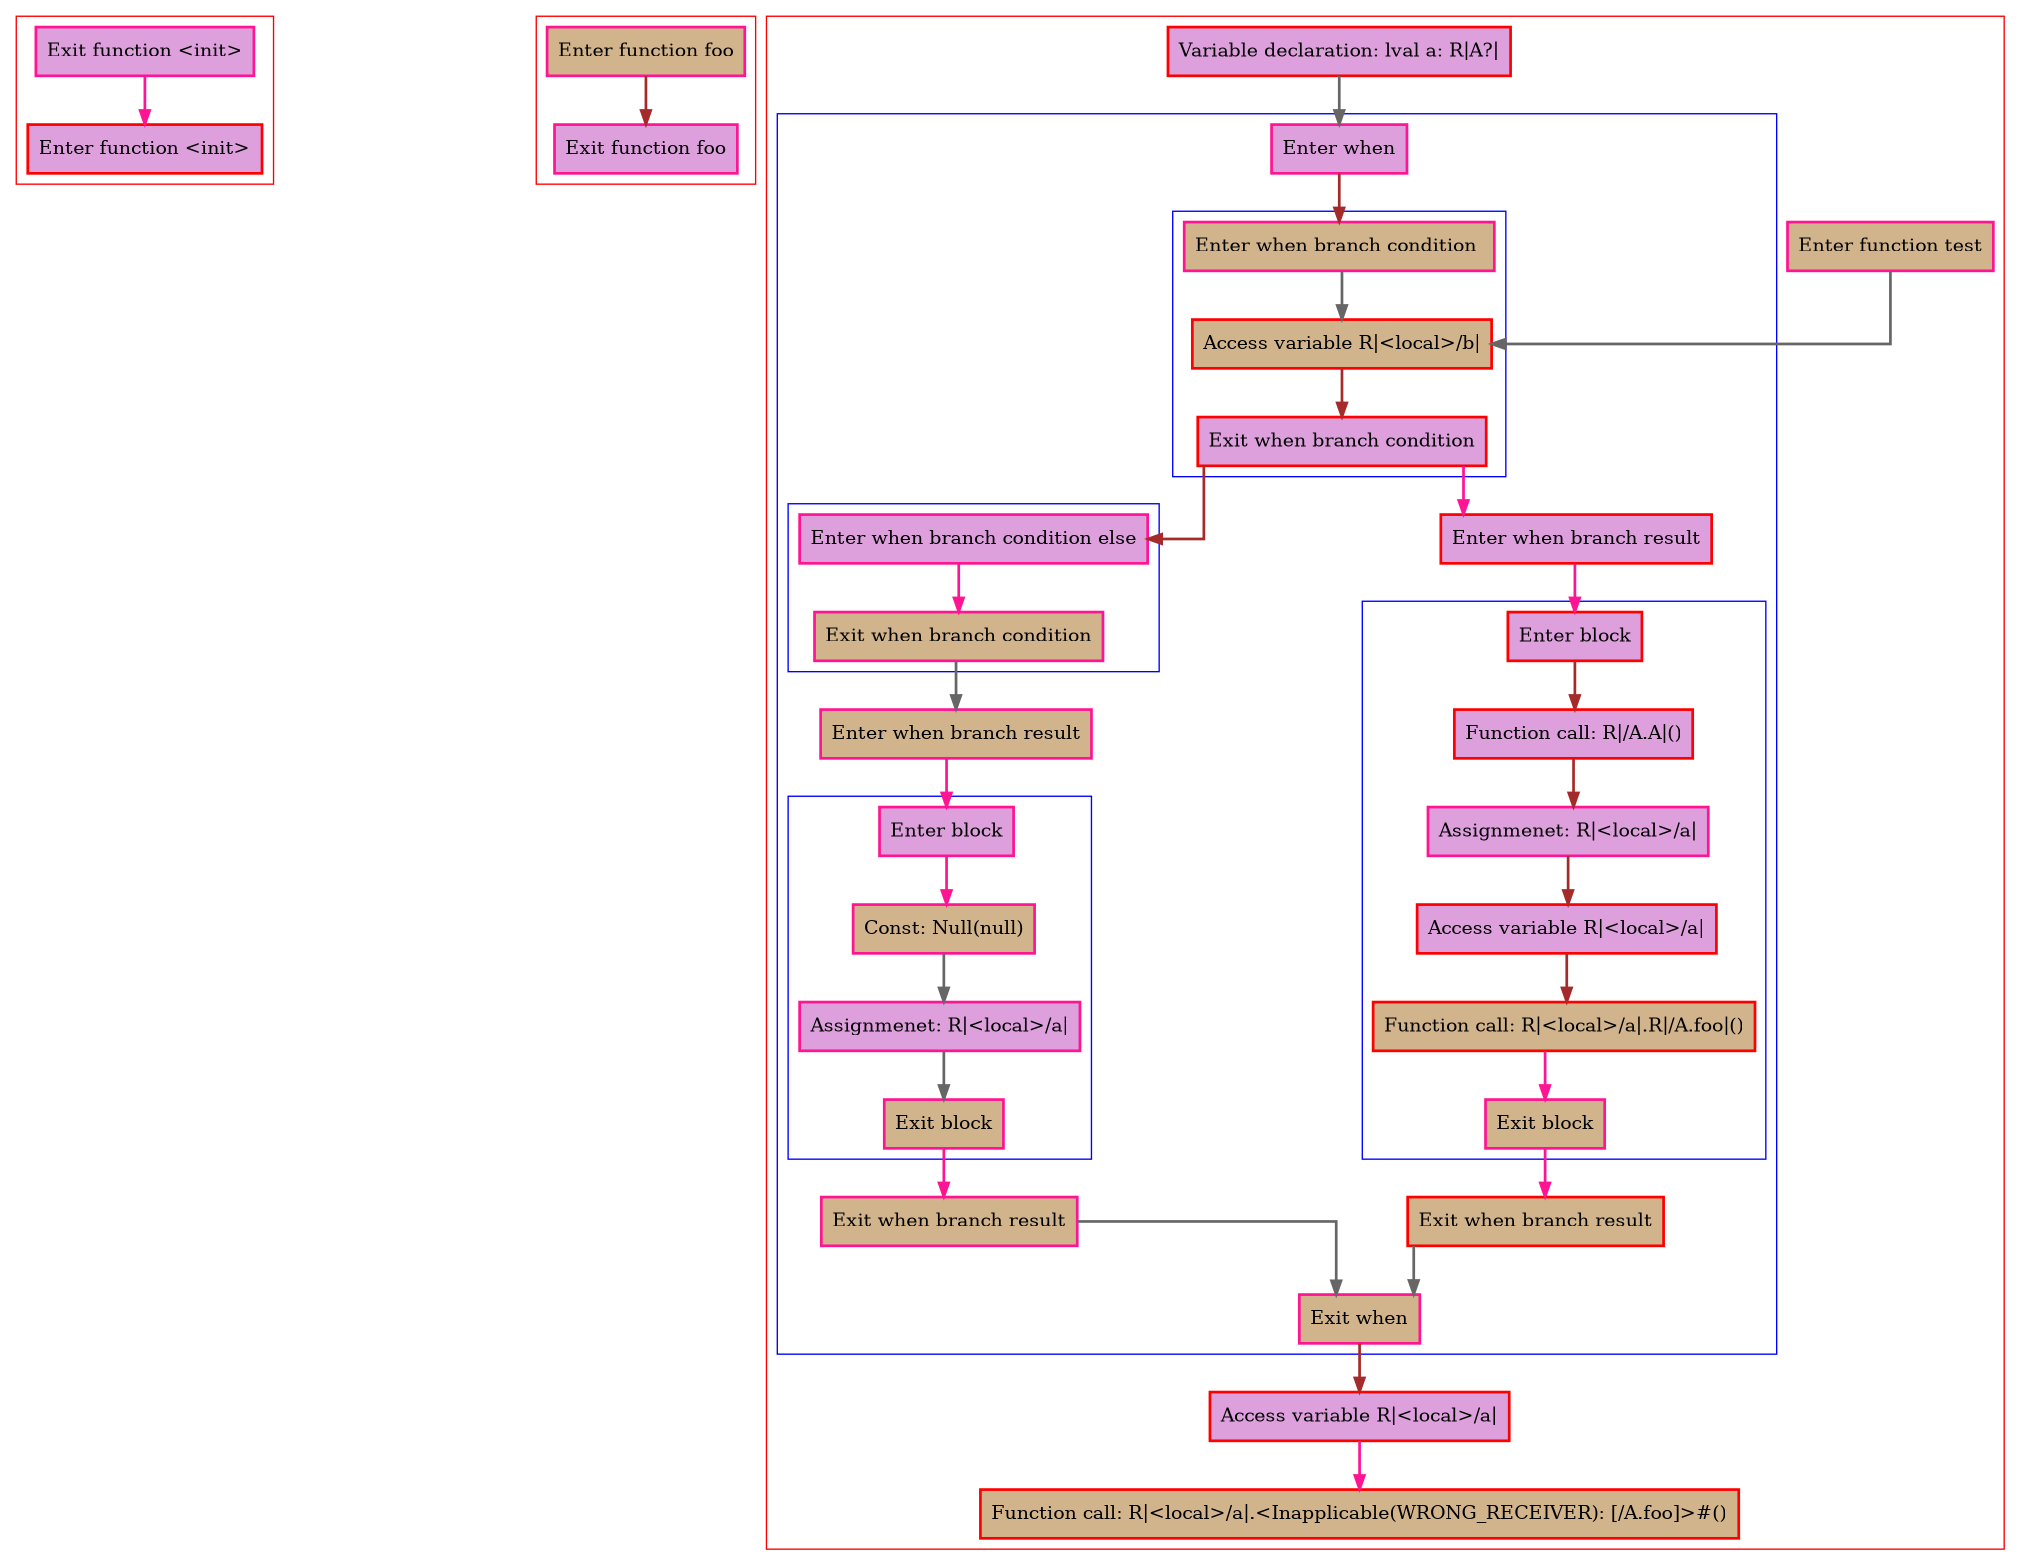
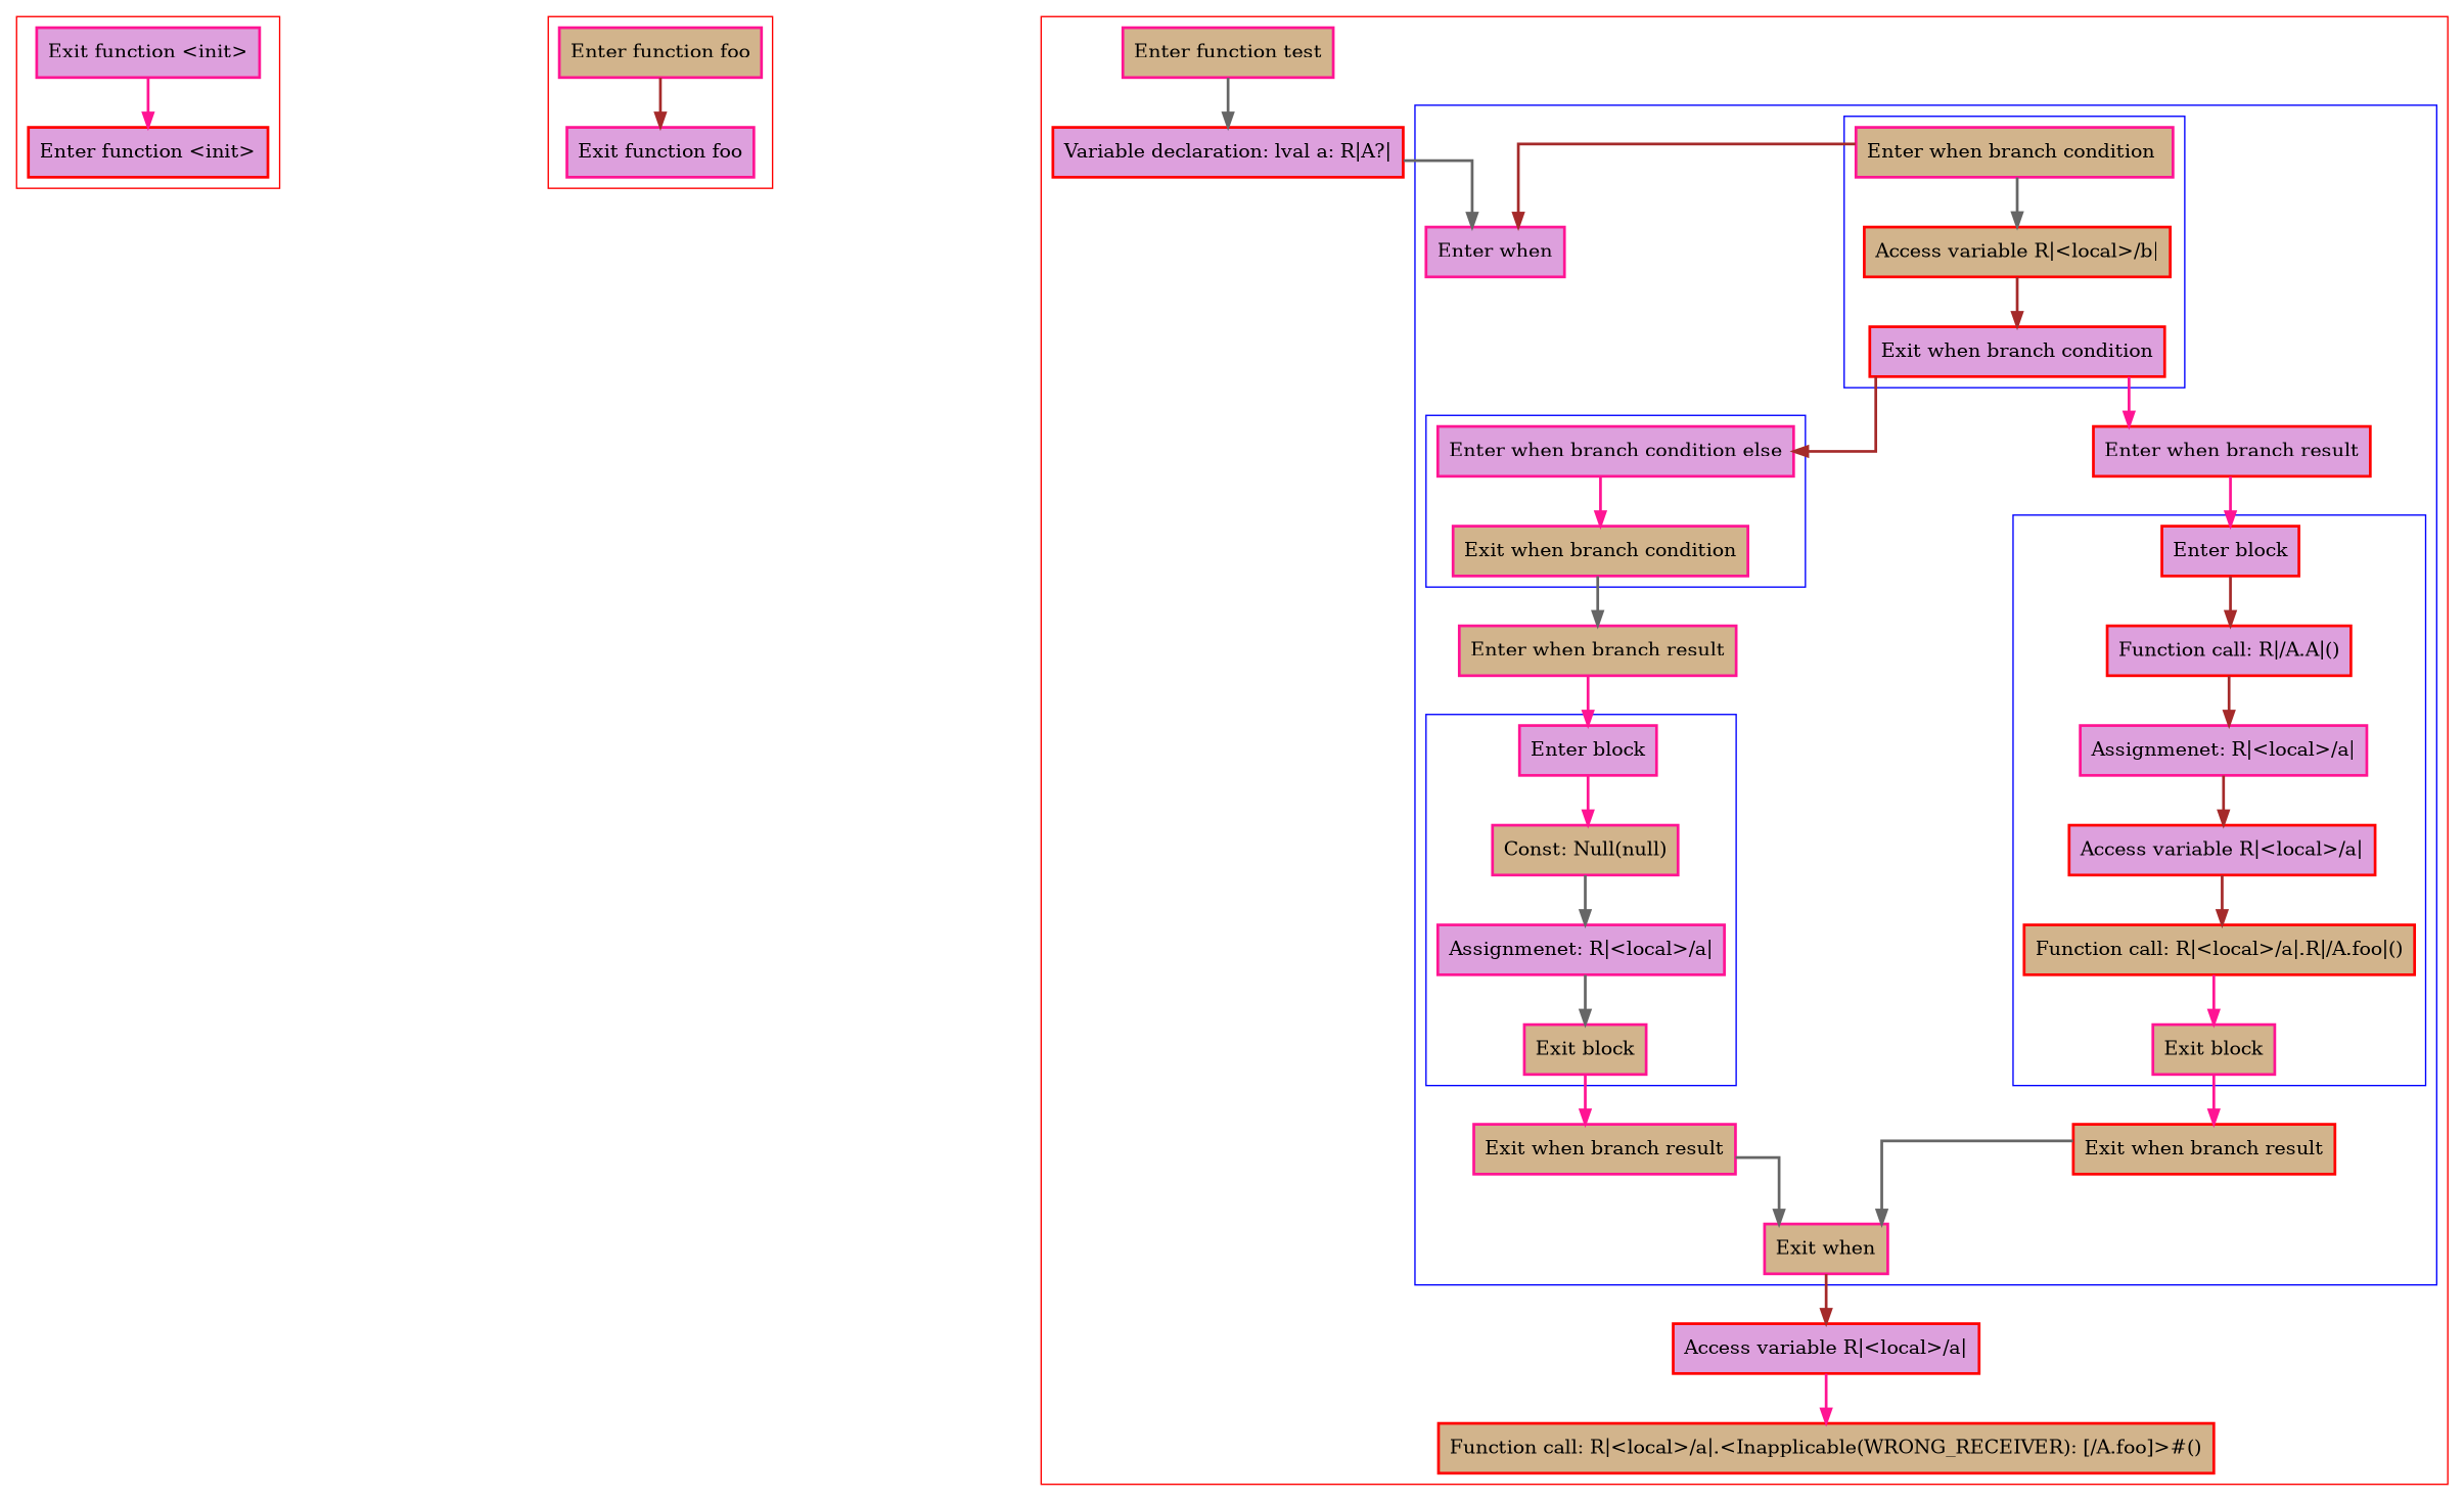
  digraph {
    nodesep=3
    splines=ortho
    node [color=deeppink fillcolor=plum penwidth=2 shape=box style=filled]
    edge [color=deeppink penwidth=2 style=bold]
    n1 [color=red label="Enter function <init>"]
    n2 [label="Exit function <init>"]
    n3 [fillcolor=tan label="Enter function foo"]
    n4 [label="Exit function foo"]
    n5 [fillcolor=tan label="Enter when branch condition "]
    n6 [color=red fillcolor=tan label="Access variable R|<local>/b|"]
    n7 [color=red label="Exit when branch condition"]
    n8 [label="Enter when branch condition else"]
    n9 [fillcolor=tan label="Exit when branch condition"]
    n10 [label="Enter block"]
    n11 [fillcolor=tan label="Const: Null(null)"]
    n12 [label="Assignmenet: R|<local>/a|"]
    n13 [fillcolor=tan label="Exit block"]
    n14 [color=red label="Enter block"]
    n15 [color=red label="Function call: R|/A.A|()"]
    n16 [label="Assignmenet: R|<local>/a|"]
    n17 [color=red label="Access variable R|<local>/a|"]
    n18 [color=red fillcolor=tan label="Function call: R|<local>/a|.R|/A.foo|()"]
    n19 [fillcolor=tan label="Exit block"]
    n20 [label="Enter when"]
    n21 [fillcolor=tan label="Enter when branch result"]
    n22 [fillcolor=tan label="Exit when branch result"]
    n23 [color=red label="Enter when branch result"]
    n24 [color=red fillcolor=tan label="Exit when branch result"]
    n25 [fillcolor=tan label="Exit when"]
    n26 [fillcolor=tan label="Enter function test"]
    n27 [color=red label="Variable declaration: lval a: R|A?|"]
    n28 [color=red label="Access variable R|<local>/a|"]
    n29 [color=red fillcolor=tan label="Function call: R|<local>/a|.<Inapplicable(WRONG_RECEIVER): [/A.foo]>#()"]
    subgraph cluster_1 {
      color=red
      n1
      n2
    }
    subgraph cluster_2 {
      color=red
      n3
      n4
    }
    subgraph cluster_3 {
      color=red
      n26
      n27
      n28
      n29
      subgraph cluster_4 {
        color=blue
        n20
        n21
        n22
        n23
        n24
        n25
        subgraph cluster_5 {
          color=blue
          n5
          n6
          n7
        }
        subgraph cluster_6 {
          color=blue
          n8
          n9
        }
        subgraph cluster_7 {
          color=blue
          n10
          n11
          n12
          n13
        }
        subgraph cluster_8 {
          color=blue
          n14
          n15
          n16
          n17
          n18
          n19
        }
      }
    }
    n2 -> n1
    n3 -> n4 [color=brown style=solid]
    n5 -> n6 [color=gray40 style=solid]
    n6 -> n7 [color=brown]
    n7 -> n8 [color=brown style=solid]
    n7 -> n23 [style=solid]
    n8 -> n9
    n9 -> n21 [color=gray40]
    n10 -> n11 [style=solid]
    n11 -> n12 [color=gray40]
    n12 -> n13 [color=gray40]
    n13 -> n22 [style=solid]
    n14 -> n15 [color=brown]
    n15 -> n16 [color=brown style=solid]
    n16 -> n17 [color=brown style=solid]
    n17 -> n18 [color=brown]
    n18 -> n19 [style=solid]
    n19 -> n24
-   n20 -> n5 [color=brown style=solid]
+   n5 -> n20 [color=brown style=solid]
    n21 -> n10
    n22 -> n25 [color=gray40 style=solid]
    n23 -> n14
    n24 -> n25 [color=gray40]
    n25 -> n28 [color=brown]
-   n26 -> n6 [color=gray40 style=solid]
+   n26 -> n27 [color=gray40 style=solid]
    n27 -> n20 [color=gray40 style=solid]
    n28 -> n29
  }
